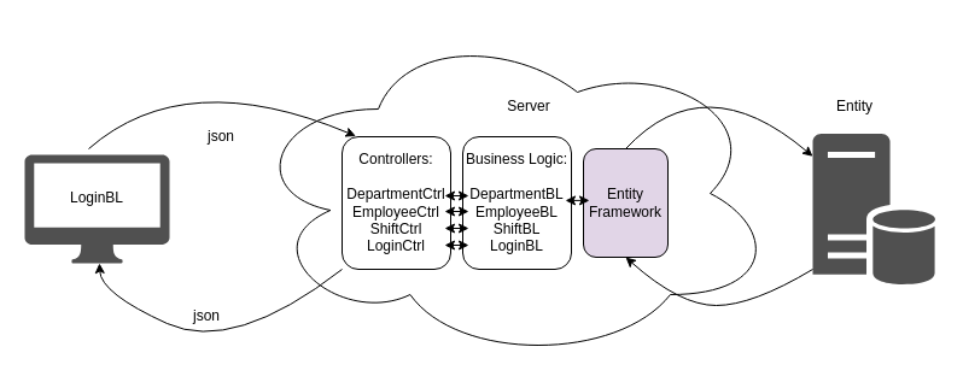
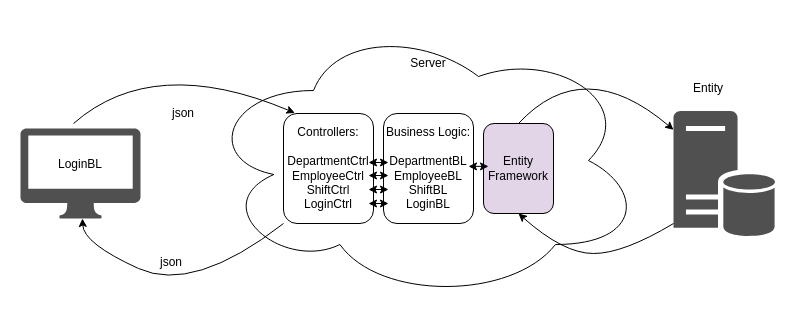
  <mxCell id="0" />
  <mxCell id="1" parent="0" />
  <mxCell id="2" value="" style="ellipse;shape=cloud;whiteSpace=wrap;html=1;" vertex="1" parent="1"><mxGeometry x="203" y="20" width="440" height="280" as="geometry" /></mxCell>
  <mxCell id="3" value="" style="pointerEvents=1;shadow=0;dashed=0;html=1;strokeColor=none;fillColor=#505050;labelPosition=center;verticalLabelPosition=bottom;verticalAlign=top;outlineConnect=0;align=center;shape=mxgraph.office.devices.mac_client;" vertex="1" parent="1"><mxGeometry x="20" y="128" width="120" height="90" as="geometry" /></mxCell>
  <mxCell id="4" value="" style="pointerEvents=1;shadow=0;dashed=0;html=1;strokeColor=none;fillColor=#505050;labelPosition=center;verticalLabelPosition=bottom;verticalAlign=top;outlineConnect=0;align=center;shape=mxgraph.office.servers.database_server;" vertex="1" parent="1"><mxGeometry x="673" y="110.5" width="103" height="125" as="geometry" /></mxCell>
  <mxCell id="5" value="Controllers:&lt;br&gt;&lt;br&gt;DepartmentCtrl&lt;br&gt;EmployeeCtrl&lt;br&gt;ShiftCtrl&lt;br&gt;LoginCtrl" style="rounded=1;whiteSpace=wrap;html=1;" vertex="1" parent="1"><mxGeometry x="283" y="113" width="90" height="110" as="geometry" /></mxCell>
  <mxCell id="6" value="Business Logic:&lt;br&gt;&lt;br&gt;DepartmentBL&lt;br&gt;EmployeeBL&lt;br&gt;ShiftBL&lt;br&gt;LoginBL&lt;br&gt;" style="rounded=1;whiteSpace=wrap;html=1;" vertex="1" parent="1"><mxGeometry x="383" y="113" width="90" height="110" as="geometry" /></mxCell>
  <mxCell id="7" value="" style="curved=1;endArrow=classic;html=1;entryX=0.126;entryY=-0.005;entryDx=0;entryDy=0;entryPerimeter=0;" edge="1" parent="1"><mxGeometry width="50" height="50" relative="1" as="geometry"><mxPoint x="73" y="123" as="sourcePoint" /><mxPoint x="294.34" y="112.45" as="targetPoint" /><Array as="points"><mxPoint x="153" y="53" /></Array></mxGeometry></mxCell>
  <mxCell id="8" value="" style="curved=1;endArrow=classic;html=1;exitX=0;exitY=1;exitDx=0;exitDy=0;" edge="1" parent="1" source="5" target="3"><mxGeometry width="50" height="50" relative="1" as="geometry"><mxPoint x="143" y="293" as="sourcePoint" /><mxPoint x="193" y="243" as="targetPoint" /><Array as="points"><mxPoint x="193" y="293" /><mxPoint x="83" y="243" /></Array></mxGeometry></mxCell>
  <mxCell id="9" value="LoginBL" style="text;html=1;strokeColor=none;fillColor=none;align=center;verticalAlign=middle;whiteSpace=wrap;rounded=0;" vertex="1" parent="1"><mxGeometry x="45" y="145" width="70" height="38" as="geometry" /></mxCell>
- <mxCell id="10" value="Server" style="text;html=1;strokeColor=none;fillColor=none;align=center;verticalAlign=middle;whiteSpace=wrap;rounded=0;" vertex="1" parent="1"><mxGeometry x="403" y="73" width="70" height="30" as="geometry" /></mxCell>
+ <mxCell id="10" value="Server" style="text;html=1;strokeColor=none;fillColor=none;align=center;verticalAlign=middle;whiteSpace=wrap;rounded=0;" vertex="1" parent="1"><mxGeometry x="393" y="48" width="70" height="30" as="geometry" /></mxCell>
  <mxCell id="11" value="Entity" style="text;html=1;strokeColor=none;fillColor=none;align=center;verticalAlign=middle;whiteSpace=wrap;rounded=0;" vertex="1" parent="1"><mxGeometry x="673" y="73" width="70" height="30" as="geometry" /></mxCell>
  <mxCell id="12" value="" style="curved=1;endArrow=classic;html=1;exitX=0.5;exitY=0;exitDx=0;exitDy=0;" edge="1" parent="1" source="13" target="4"><mxGeometry width="50" height="50" relative="1" as="geometry"><mxPoint x="513" y="113" as="sourcePoint" /><mxPoint x="724.34" y="82.3" as="targetPoint" /><Array as="points"><mxPoint x="583" y="53" /></Array></mxGeometry></mxCell>
  <mxCell id="13" value="Entity Framework" style="rounded=1;whiteSpace=wrap;html=1;fillColor=#e1d5e7;" vertex="1" parent="1"><mxGeometry x="483" y="123" width="70" height="90" as="geometry" /></mxCell>
  <mxCell id="14" value="" style="curved=1;endArrow=classic;html=1;entryX=0.5;entryY=1;entryDx=0;entryDy=0;exitX=0;exitY=0.9;exitDx=0;exitDy=0;exitPerimeter=0;" edge="1" parent="1" source="4" target="13"><mxGeometry width="50" height="50" relative="1" as="geometry"><mxPoint x="663" y="233" as="sourcePoint" /><mxPoint x="633" y="133" as="targetPoint" /><Array as="points"><mxPoint x="623" y="253" /><mxPoint x="563" y="253" /></Array></mxGeometry></mxCell>
  <mxCell id="15" value="" style="endArrow=classic;startArrow=classic;html=1;" edge="1" parent="1"><mxGeometry width="50" height="50" relative="1" as="geometry"><mxPoint x="368" y="162" as="sourcePoint" /><mxPoint x="388" y="162" as="targetPoint" /></mxGeometry></mxCell>
  <mxCell id="16" value="" style="endArrow=classic;startArrow=classic;html=1;" edge="1" parent="1"><mxGeometry width="50" height="50" relative="1" as="geometry"><mxPoint x="368" y="175" as="sourcePoint" /><mxPoint x="388" y="175" as="targetPoint" /><Array as="points"><mxPoint x="388" y="175" /></Array></mxGeometry></mxCell>
  <mxCell id="17" value="" style="endArrow=classic;startArrow=classic;html=1;" edge="1" parent="1"><mxGeometry width="50" height="50" relative="1" as="geometry"><mxPoint x="368" y="189" as="sourcePoint" /><mxPoint x="388" y="189" as="targetPoint" /><Array as="points"><mxPoint x="388" y="189" /></Array></mxGeometry></mxCell>
  <mxCell id="18" value="" style="endArrow=classic;startArrow=classic;html=1;" edge="1" parent="1"><mxGeometry width="50" height="50" relative="1" as="geometry"><mxPoint x="368" y="203" as="sourcePoint" /><mxPoint x="388" y="203" as="targetPoint" /><Array as="points"><mxPoint x="388" y="203" /></Array></mxGeometry></mxCell>
  <mxCell id="19" value="" style="endArrow=classic;startArrow=classic;html=1;" edge="1" parent="1"><mxGeometry width="50" height="50" relative="1" as="geometry"><mxPoint x="468" y="165.88" as="sourcePoint" /><mxPoint x="488" y="165.88" as="targetPoint" /></mxGeometry></mxCell>
  <mxCell id="20" value="json" style="text;html=1;strokeColor=none;fillColor=none;align=center;verticalAlign=middle;whiteSpace=wrap;rounded=0;" vertex="1" parent="1"><mxGeometry x="163" y="103" width="40" height="20" as="geometry" /></mxCell>
  <mxCell id="21" value="json" style="text;html=1;strokeColor=none;fillColor=none;align=center;verticalAlign=middle;whiteSpace=wrap;rounded=0;" vertex="1" parent="1"><mxGeometry x="151" y="252" width="40" height="20" as="geometry" /></mxCell>
